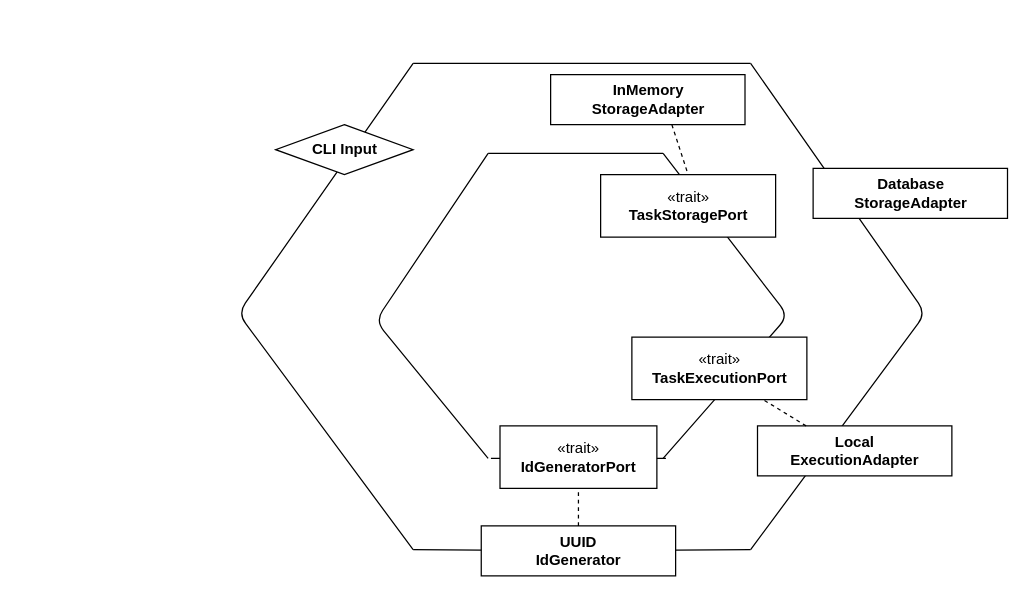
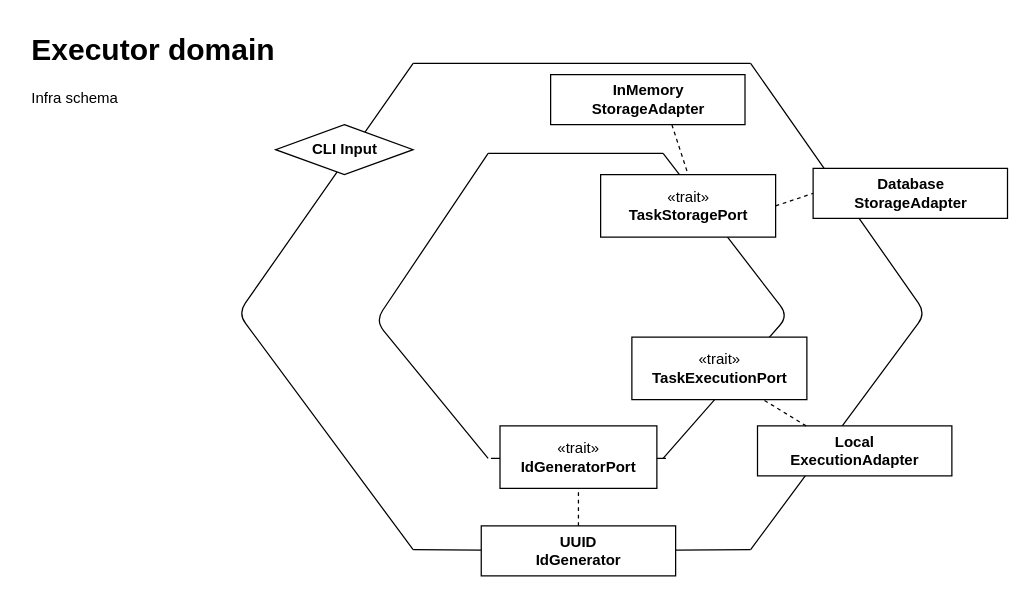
  <mxCell id="0" />
  <mxCell id="1" parent="0" />
+ <mxCell id="2" value="&lt;h1&gt;Executor domain&lt;/h1&gt;&lt;p&gt;Infra schema&lt;/p&gt;" style="text;html=1;strokeColor=none;fillColor=none;spacing=5;spacingTop=-20;whiteSpace=wrap;overflow=hidden;rounded=0;" parent="1" vertex="1"><mxGeometry x="20" y="20" width="220" height="70" as="geometry" /></mxCell>
  <mxCell id="3" value="" style="endArrow=none;html=1;" parent="1" edge="1"><mxGeometry width="50" height="50" relative="1" as="geometry"><mxPoint x="390" y="366" as="sourcePoint" /><mxPoint x="390" y="122" as="targetPoint" /><Array as="points"><mxPoint x="300" y="256" /></Array></mxGeometry></mxCell>
  <mxCell id="4" value="" style="endArrow=none;html=1;" parent="1" edge="1"><mxGeometry width="50" height="50" relative="1" as="geometry"><mxPoint x="530" y="366" as="sourcePoint" /><mxPoint x="530" y="122" as="targetPoint" /><Array as="points"><mxPoint x="630" y="252" /></Array></mxGeometry></mxCell>
  <mxCell id="5" value="" style="endArrow=none;html=1;" parent="1" edge="1"><mxGeometry width="50" height="50" relative="1" as="geometry"><mxPoint x="390" y="122" as="sourcePoint" /><mxPoint x="530" y="122" as="targetPoint" /></mxGeometry></mxCell>
  <mxCell id="6" value="" style="endArrow=none;html=1;" parent="1" edge="1"><mxGeometry width="50" height="50" relative="1" as="geometry"><mxPoint x="392.25" y="366" as="sourcePoint" /><mxPoint x="532.25" y="366" as="targetPoint" /></mxGeometry></mxCell>
  <mxCell id="7" value="«trait»&lt;br&gt;&lt;b&gt;TaskStoragePort&lt;/b&gt;" style="html=1;" parent="1" vertex="1"><mxGeometry x="480" y="139" width="140" height="50" as="geometry" /></mxCell>
  <mxCell id="8" value="«trait»&lt;br&gt;&lt;b&gt;TaskExecutionPort&lt;/b&gt;" style="html=1;" parent="1" vertex="1"><mxGeometry x="505" y="269" width="140" height="50" as="geometry" /></mxCell>
  <mxCell id="9" value="«trait»&lt;br&gt;&lt;b&gt;IdGeneratorPort&lt;/b&gt;" style="html=1;" parent="1" vertex="1"><mxGeometry x="399.5" y="340" width="125.5" height="50" as="geometry" /></mxCell>
  <mxCell id="10" value="" style="endArrow=none;html=1;" parent="1" edge="1"><mxGeometry width="50" height="50" relative="1" as="geometry"><mxPoint x="330" y="439" as="sourcePoint" /><mxPoint x="330" y="50" as="targetPoint" /><Array as="points"><mxPoint x="190" y="250" /></Array></mxGeometry></mxCell>
  <mxCell id="11" value="" style="endArrow=none;html=1;" parent="1" edge="1"><mxGeometry width="50" height="50" relative="1" as="geometry"><mxPoint x="600" y="439" as="sourcePoint" /><mxPoint x="600" y="50" as="targetPoint" /><Array as="points"><mxPoint x="740" y="250" /></Array></mxGeometry></mxCell>
  <mxCell id="12" value="" style="endArrow=none;html=1;" parent="1" source="22" edge="1"><mxGeometry width="50" height="50" relative="1" as="geometry"><mxPoint x="330" y="439" as="sourcePoint" /><mxPoint x="600" y="439" as="targetPoint" /></mxGeometry></mxCell>
  <mxCell id="13" value="" style="endArrow=none;html=1;" parent="1" edge="1"><mxGeometry width="50" height="50" relative="1" as="geometry"><mxPoint x="330" y="50" as="sourcePoint" /><mxPoint x="600" y="50" as="targetPoint" /></mxGeometry></mxCell>
  <mxCell id="14" value="&lt;b&gt;InMemory&lt;br&gt;StorageAdapter&lt;/b&gt;" style="html=1;" parent="1" vertex="1"><mxGeometry x="440" y="59" width="155.5" height="40" as="geometry" /></mxCell>
  <mxCell id="15" value="&lt;b&gt;Database&lt;br&gt;StorageAdapter&lt;/b&gt;" style="html=1;" parent="1" vertex="1"><mxGeometry x="650" y="134" width="155.5" height="40" as="geometry" /></mxCell>
  <mxCell id="16" value="&lt;b&gt;Local&lt;br&gt;ExecutionAdapter&lt;br&gt;&lt;/b&gt;" style="html=1;" parent="1" vertex="1"><mxGeometry x="605.5" y="340" width="155.5" height="40" as="geometry" /></mxCell>
  <mxCell id="17" value="&lt;b&gt;CLI Input&lt;br&gt;&lt;/b&gt;" style="rhombus;html=1;" parent="1" vertex="1"><mxGeometry x="220" y="99" width="110" height="40" as="geometry" /></mxCell>
  <mxCell id="18" value="" style="endArrow=none;dashed=1;html=1;entryX=0.5;entryY=0;entryDx=0;entryDy=0;" parent="1" target="7" edge="1"><mxGeometry width="50" height="50" relative="1" as="geometry"><mxPoint x="537" y="99" as="sourcePoint" /><mxPoint x="680" y="59" as="targetPoint" /></mxGeometry></mxCell>
+ <mxCell id="19" value="" style="endArrow=none;dashed=1;html=1;exitX=1;exitY=0.5;exitDx=0;exitDy=0;entryX=0;entryY=0.5;entryDx=0;entryDy=0;" parent="1" source="7" target="15" edge="1"><mxGeometry width="50" height="50" relative="1" as="geometry"><mxPoint x="400" y="540" as="sourcePoint" /><mxPoint x="450" y="490" as="targetPoint" /></mxGeometry></mxCell>
  <mxCell id="20" value="" style="endArrow=none;dashed=1;html=1;entryX=0.75;entryY=1;entryDx=0;entryDy=0;exitX=0.25;exitY=0;exitDx=0;exitDy=0;" parent="1" source="16" target="8" edge="1"><mxGeometry width="50" height="50" relative="1" as="geometry"><mxPoint x="400" y="540" as="sourcePoint" /><mxPoint x="450" y="490" as="targetPoint" /></mxGeometry></mxCell>
  <mxCell id="21" value="" style="endArrow=none;dashed=1;html=1;entryX=0.5;entryY=1;entryDx=0;entryDy=0;" parent="1" target="9" edge="1"><mxGeometry width="50" height="50" relative="1" as="geometry"><mxPoint x="462" y="390" as="sourcePoint" /><mxPoint x="450" y="490" as="targetPoint" /></mxGeometry></mxCell>
  <mxCell id="22" value="&lt;b&gt;UUID&lt;br&gt;IdGenerator&lt;br&gt;&lt;/b&gt;" style="html=1;" parent="1" vertex="1"><mxGeometry x="384.5" y="420" width="155.5" height="40" as="geometry" /></mxCell>
  <mxCell id="23" value="" style="endArrow=none;html=1;" parent="1" target="22" edge="1"><mxGeometry width="50" height="50" relative="1" as="geometry"><mxPoint x="330" y="439" as="sourcePoint" /><mxPoint x="610" y="439" as="targetPoint" /></mxGeometry></mxCell>
  <mxCell id="24" value="" style="endArrow=none;dashed=1;html=1;entryX=0.5;entryY=1;entryDx=0;entryDy=0;exitX=0.5;exitY=0;exitDx=0;exitDy=0;" parent="1" source="22" target="9" edge="1"><mxGeometry width="50" height="50" relative="1" as="geometry"><mxPoint x="400" y="540" as="sourcePoint" /><mxPoint x="450" y="490" as="targetPoint" /></mxGeometry></mxCell>
